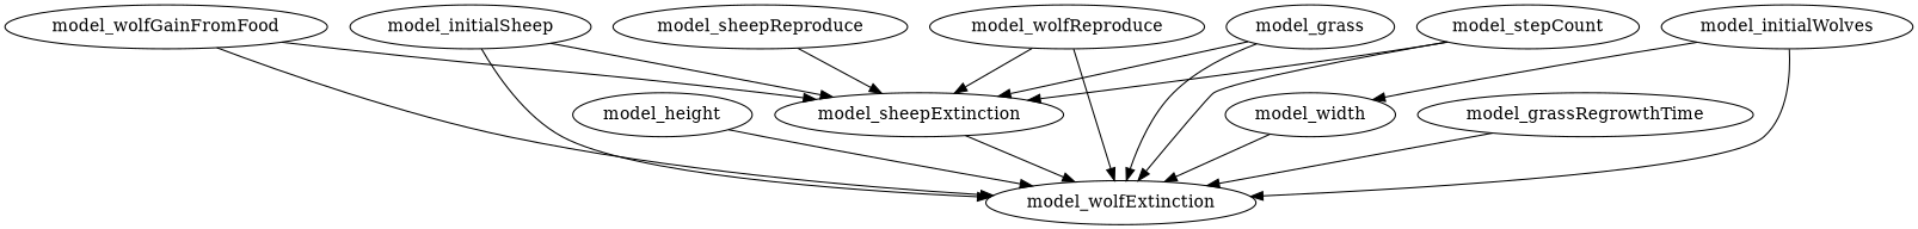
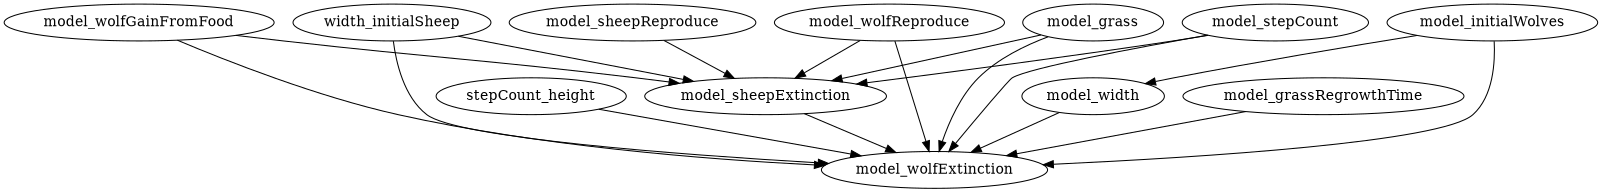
  strict digraph {
    model_sheepExtinction
    model_wolfExtinction
    model_wolfGainFromFood
-   model_height
+   model_height [label=stepCount_height]
    model_width
-   model_initialSheep
+   model_initialSheep [label=width_initialSheep]
    model_initialWolves
    model_sheepReproduce
    model_wolfReproduce
    model_grass
    model_grassRegrowthTime
    model_stepCount
    model_sheepExtinction -> model_wolfExtinction
    model_wolfGainFromFood -> model_sheepExtinction
    model_wolfGainFromFood -> model_wolfExtinction
    model_height -> model_wolfExtinction
    model_width -> model_wolfExtinction
    model_initialSheep -> model_sheepExtinction
    model_initialSheep -> model_wolfExtinction
    model_initialWolves -> model_wolfExtinction
    model_initialWolves -> model_width
    model_sheepReproduce -> model_sheepExtinction
    model_wolfReproduce -> model_sheepExtinction
    model_wolfReproduce -> model_wolfExtinction
    model_grass -> model_sheepExtinction
    model_grass -> model_wolfExtinction
    model_grassRegrowthTime -> model_wolfExtinction
    model_stepCount -> model_sheepExtinction
    model_stepCount -> model_wolfExtinction
  }
